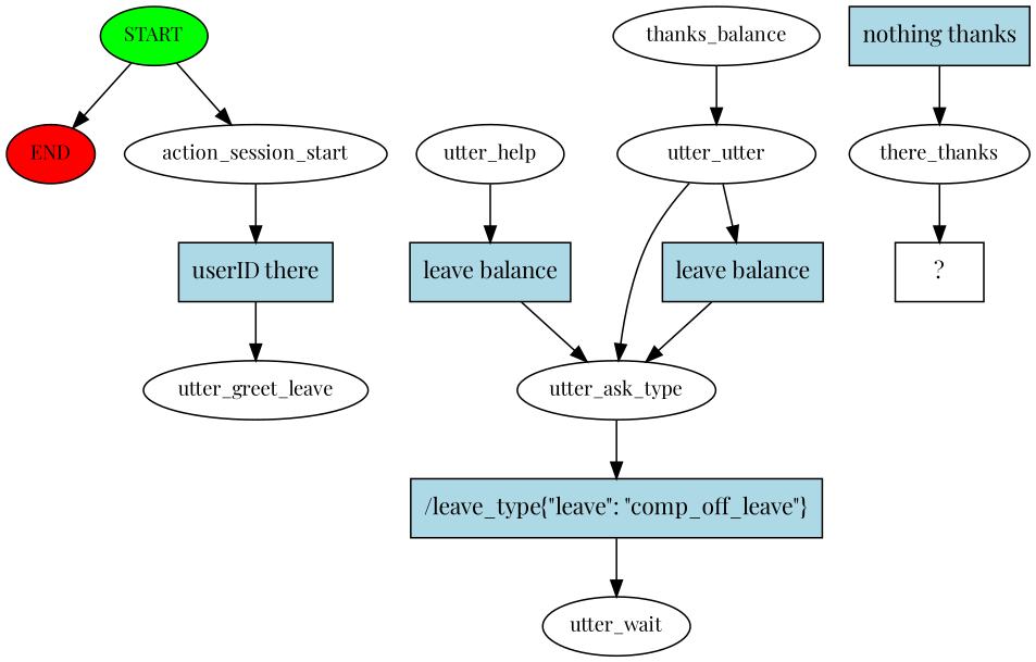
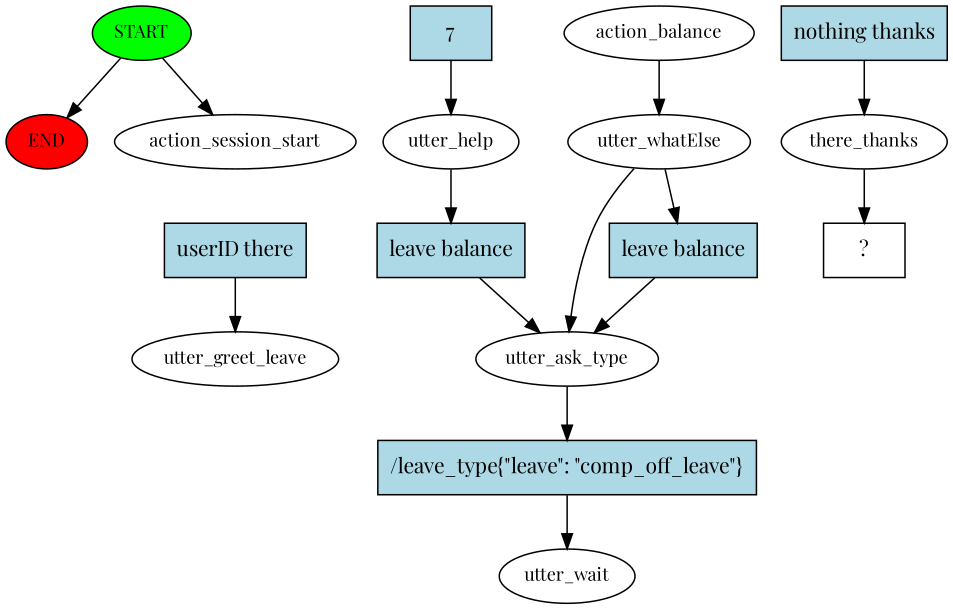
  digraph {
    fontname="Playfair Display"
    node [fontname="Playfair Display" fontsize=12]
    edge [fontname="Playfair Display"]
    n1 [fillcolor=green label=START style=filled]
    n2 [fillcolor=red label=END style=filled]
    n3 [label=action_session_start]
    n4 [fillcolor=lightblue label="userID there" shape=rect style=filled fontsize=""]
    n5 [label=utter_greet_leave]
+   n6 [fillcolor=lightblue label=7 shape=rect style=filled fontsize=""]
    n7 [label=utter_help]
    n8 [fillcolor=lightblue label="leave balance" shape=rect style=filled fontsize=""]
    n9 [label=utter_ask_type]
    n10 [fillcolor=lightblue label="/leave_type{\"leave\": \"comp_off_leave\"}" shape=rect style=filled fontsize=""]
    n11 [label=utter_wait]
-   n12 [label=thanks_balance]
-   n13 [label=utter_utter]
+   n12 [label=action_balance]
+   n13 [label=utter_whatElse]
    n14 [fillcolor=lightblue label="leave balance" shape=rect style=filled fontsize=""]
    n15 [fillcolor=lightblue label="nothing thanks" shape=rect style=filled fontsize=""]
    n16 [label=there_thanks]
    n17 [label="  ?  " shape=rect fontsize=""]
    n1 -> n2
    n1 -> n3
-   n3 -> n4
    n4 -> n5
+   n6 -> n7
    n7 -> n8
    n8 -> n9
    n9 -> n10
    n10 -> n11
    n12 -> n13
    n13 -> n9
    n13 -> n14
    n14 -> n9
    n15 -> n16
    n16 -> n17
  }
